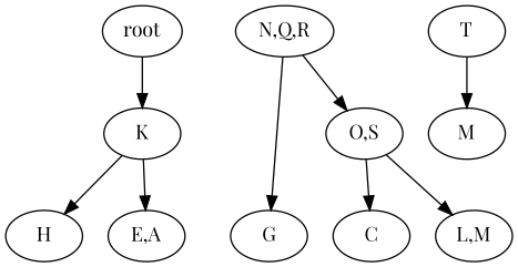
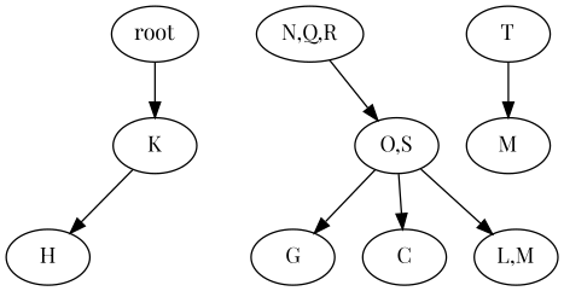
  strict digraph {
    fontname="Playfair Display"
    node [fontname="Playfair Display"]
    edge [fontname="Playfair Display"]
    n1 [label=root]
    n2 [label=K]
    n3 [label="N,Q,R"]
    n4 [label="O,S"]
    n5 [label=H]
-   n6 [label="E,A"]
    n7 [label=T]
    n8 [label=M]
    n9 [label=G]
    n10 [label=C]
    n11 [label="L,M"]
    n1 -> n2
    n2 -> n5
-   n2 -> n6
    n3 -> n4
-   n3 -> n9
+   n4 -> n9
    n4 -> n10
    n4 -> n11
    n7 -> n8
  }
